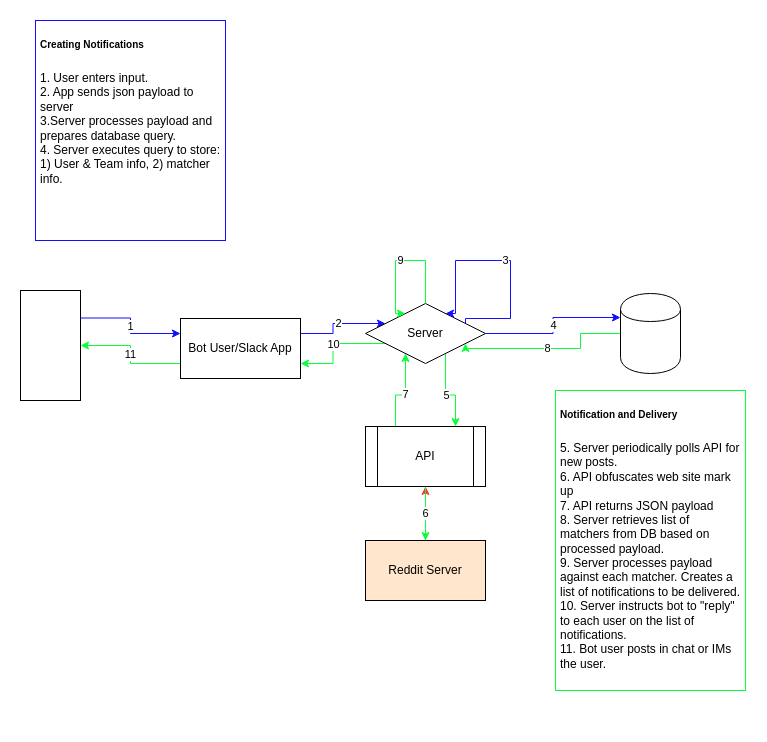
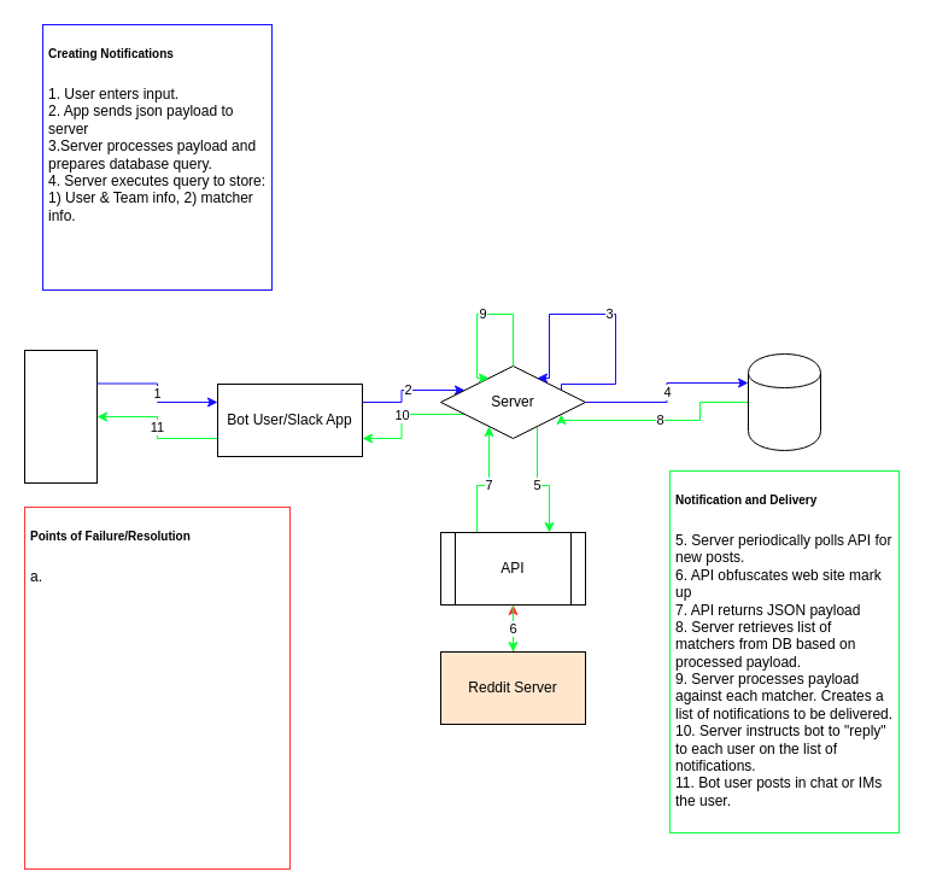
  <mxCell id="0" />
  <mxCell id="1" parent="0" />
  <mxCell id="2" value="" style="group" vertex="1" connectable="0" parent="1"><mxGeometry x="20" y="290" width="60" height="110" as="geometry" /></mxCell>
  <mxCell id="3" value="" style="rounded=0;whiteSpace=wrap;html=1;" vertex="1" parent="2"><mxGeometry width="60" height="110" as="geometry" /></mxCell>
  <mxCell id="4" value="2" style="edgeStyle=orthogonalEdgeStyle;rounded=0;orthogonalLoop=1;jettySize=auto;html=1;exitX=1;exitY=0.25;exitDx=0;exitDy=0;entryX=0;entryY=0.25;entryDx=0;entryDy=0;strokeColor=#150DFF;" edge="1" parent="1" source="6" target="12"><mxGeometry relative="1" as="geometry" /></mxCell>
  <mxCell id="5" value="11" style="edgeStyle=orthogonalEdgeStyle;rounded=0;orthogonalLoop=1;jettySize=auto;html=1;exitX=0;exitY=0.75;exitDx=0;exitDy=0;entryX=1;entryY=0.5;entryDx=0;entryDy=0;strokeColor=#08FF39;" edge="1" parent="1" source="6" target="3"><mxGeometry relative="1" as="geometry" /></mxCell>
  <mxCell id="6" value="Bot User/Slack App" style="rounded=0;whiteSpace=wrap;html=1;" vertex="1" parent="1"><mxGeometry x="180" y="318" width="120" height="60" as="geometry" /></mxCell>
  <mxCell id="7" value="1" style="edgeStyle=orthogonalEdgeStyle;rounded=0;orthogonalLoop=1;jettySize=auto;html=1;exitX=1;exitY=0.25;exitDx=0;exitDy=0;entryX=0;entryY=0.25;entryDx=0;entryDy=0;strokeColor=#150DFF;" edge="1" parent="1" source="3" target="6"><mxGeometry relative="1" as="geometry" /></mxCell>
  <mxCell id="8" value="&lt;h1&gt;&lt;font size=&quot;1&quot;&gt;Creating Notifications&lt;/font&gt;&lt;/h1&gt;&lt;div&gt;&lt;font style=&quot;font-size: 12px ; line-height: 100%&quot;&gt;1. User enters input.&lt;/font&gt;&lt;/div&gt;&lt;div&gt;&lt;font style=&quot;font-size: 12px ; line-height: 100%&quot;&gt;2. App sends json payload to server&lt;/font&gt;&lt;/div&gt;&lt;div&gt;&lt;font style=&quot;font-size: 12px ; line-height: 100%&quot;&gt;3.Server processes payload and prepares database query.&lt;/font&gt;&lt;/div&gt;&lt;div&gt;&lt;font style=&quot;font-size: 12px ; line-height: 100%&quot;&gt;4. Server executes query to store: 1) User &amp;amp; Team info, 2) matcher info.&lt;/font&gt;&lt;/div&gt;" style="text;html=1;strokeColor=#150DFF;fillColor=none;spacing=5;spacingTop=-20;whiteSpace=wrap;overflow=hidden;rounded=0;" vertex="1" parent="1"><mxGeometry x="35" y="20" width="190" height="220" as="geometry" /></mxCell>
  <mxCell id="9" value="4" style="edgeStyle=orthogonalEdgeStyle;rounded=0;orthogonalLoop=1;jettySize=auto;html=1;exitX=1;exitY=0.5;exitDx=0;exitDy=0;entryX=0;entryY=0.3;entryDx=0;entryDy=0;strokeColor=#150DFF;" edge="1" parent="1" source="12" target="15"><mxGeometry relative="1" as="geometry" /></mxCell>
  <mxCell id="10" value="5" style="edgeStyle=orthogonalEdgeStyle;rounded=0;orthogonalLoop=1;jettySize=auto;html=1;exitX=0.75;exitY=1;exitDx=0;exitDy=0;entryX=0.75;entryY=0;entryDx=0;entryDy=0;strokeColor=#08FF39;" edge="1" parent="1" source="12" target="21"><mxGeometry relative="1" as="geometry" /></mxCell>
  <mxCell id="11" value="10" style="edgeStyle=orthogonalEdgeStyle;rounded=0;orthogonalLoop=1;jettySize=auto;html=1;exitX=0;exitY=0.75;exitDx=0;exitDy=0;entryX=1;entryY=0.75;entryDx=0;entryDy=0;strokeColor=#08FF39;" edge="1" parent="1" source="12" target="6"><mxGeometry relative="1" as="geometry" /></mxCell>
  <mxCell id="12" value="Server" style="rhombus;whiteSpace=wrap;html=1;" vertex="1" parent="1"><mxGeometry x="365" y="303" width="120" height="60" as="geometry" /></mxCell>
  <mxCell id="13" value="3" style="edgeStyle=orthogonalEdgeStyle;rounded=0;orthogonalLoop=1;jettySize=auto;html=1;exitX=1;exitY=0.25;exitDx=0;exitDy=0;entryX=0.75;entryY=0;entryDx=0;entryDy=0;strokeColor=#150DFF;" edge="1" parent="1" source="12" target="12"><mxGeometry relative="1" as="geometry"><Array as="points"><mxPoint x="510" y="318" /><mxPoint x="510" y="260" /><mxPoint x="455" y="260" /></Array></mxGeometry></mxCell>
  <mxCell id="14" value="8" style="edgeStyle=orthogonalEdgeStyle;rounded=0;orthogonalLoop=1;jettySize=auto;html=1;exitX=0;exitY=0.5;exitDx=0;exitDy=0;entryX=1;entryY=0.75;entryDx=0;entryDy=0;strokeColor=#08FF39;" edge="1" parent="1" source="15" target="12"><mxGeometry relative="1" as="geometry"><Array as="points"><mxPoint x="580" y="333" /><mxPoint x="580" y="348" /></Array></mxGeometry></mxCell>
  <mxCell id="15" value="" style="shape=cylinder;whiteSpace=wrap;html=1;boundedLbl=1;backgroundOutline=1;" vertex="1" parent="1"><mxGeometry x="620" y="293" width="60" height="80" as="geometry" /></mxCell>
  <mxCell id="16" value="&lt;h1&gt;&lt;font size=&quot;1&quot;&gt;Notification and Delivery&lt;/font&gt;&lt;/h1&gt;&lt;div&gt;5. Server periodically polls API for new posts.&lt;/div&gt;&lt;div&gt;6. API obfuscates web site mark up&lt;/div&gt;&lt;div&gt;7. API returns JSON payload&lt;/div&gt;&lt;div&gt;8. Server retrieves list of matchers from DB based on processed payload.&lt;/div&gt;&lt;div&gt;9. Server processes payload against each matcher. Creates a list of notifications to be delivered.&lt;/div&gt;&lt;div&gt;10. Server instructs bot to &quot;reply&quot; to each user on the list of notifications.&lt;/div&gt;&lt;div&gt;11. Bot user posts in chat or IMs the user.&lt;/div&gt;" style="text;html=1;strokeColor=#08FF39;fillColor=none;spacing=5;spacingTop=-20;whiteSpace=wrap;overflow=hidden;rounded=0;" vertex="1" parent="1"><mxGeometry x="555" y="390" width="190" height="300" as="geometry" /></mxCell>
  <mxCell id="17" style="edgeStyle=orthogonalEdgeStyle;rounded=0;orthogonalLoop=1;jettySize=auto;html=1;exitX=0.5;exitY=0;exitDx=0;exitDy=0;entryX=0.5;entryY=1;entryDx=0;entryDy=0;strokeColor=#FF3333;" edge="1" parent="1" source="18" target="21"><mxGeometry relative="1" as="geometry" /></mxCell>
  <mxCell id="18" value="Reddit Server" style="rounded=0;whiteSpace=wrap;html=1;fillColor=#ffe6cc;" vertex="1" parent="1"><mxGeometry x="365" y="540" width="120" height="60" as="geometry" /></mxCell>
  <mxCell id="19" value="6" style="edgeStyle=orthogonalEdgeStyle;rounded=0;orthogonalLoop=1;jettySize=auto;html=1;exitX=0.5;exitY=1;exitDx=0;exitDy=0;entryX=0.5;entryY=0;entryDx=0;entryDy=0;strokeColor=#08FF39;" edge="1" parent="1" source="21" target="18"><mxGeometry relative="1" as="geometry" /></mxCell>
  <mxCell id="20" value="7" style="edgeStyle=orthogonalEdgeStyle;rounded=0;orthogonalLoop=1;jettySize=auto;html=1;exitX=0.25;exitY=0;exitDx=0;exitDy=0;entryX=0.25;entryY=1;entryDx=0;entryDy=0;strokeColor=#08FF39;" edge="1" parent="1" source="21" target="12"><mxGeometry relative="1" as="geometry" /></mxCell>
- <mxCell id="21" value="API" style="shape=process;whiteSpace=wrap;html=1;backgroundOutline=1;strokeColor=#000000;" vertex="1" parent="1"><mxGeometry x="365" y="426" width="120" height="60" as="geometry" /></mxCell>
+ <mxCell id="21" value="API" style="shape=process;whiteSpace=wrap;html=1;backgroundOutline=1;strokeColor=#000000;" vertex="1" parent="1"><mxGeometry x="365" y="441" width="120" height="60" as="geometry" /></mxCell>
  <mxCell id="22" value="9" style="edgeStyle=orthogonalEdgeStyle;rounded=0;orthogonalLoop=1;jettySize=auto;html=1;exitX=0.5;exitY=0;exitDx=0;exitDy=0;entryX=0.25;entryY=0;entryDx=0;entryDy=0;strokeColor=#08FF39;" edge="1" parent="1" source="12" target="12"><mxGeometry relative="1" as="geometry"><Array as="points"><mxPoint x="425" y="260" /><mxPoint x="395" y="260" /></Array></mxGeometry></mxCell>
+ <mxCell id="23" value="&lt;h1&gt;&lt;font size=&quot;1&quot;&gt;Points of Failure/Resolution&lt;/font&gt;&lt;/h1&gt;&lt;div&gt;a.&amp;nbsp;&lt;/div&gt;" style="text;html=1;strokeColor=#FF3333;fillColor=none;spacing=5;spacingTop=-20;whiteSpace=wrap;overflow=hidden;rounded=0;" vertex="1" parent="1"><mxGeometry x="20" y="420" width="220" height="300" as="geometry" /></mxCell>
